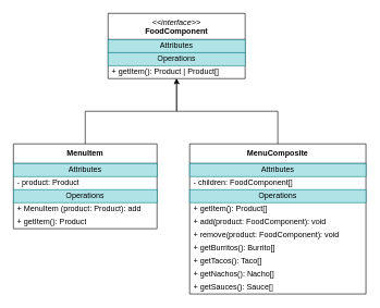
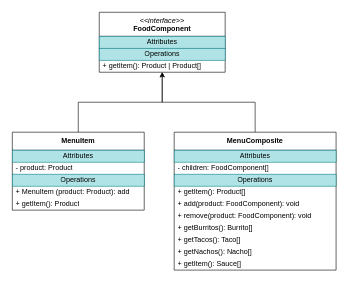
  <mxCell id="0" />
  <mxCell id="1" parent="0" />
  <mxCell id="2" value="&lt;div&gt;&lt;i&gt;&amp;lt;&amp;lt;interface&amp;gt;&amp;gt;&lt;/i&gt;&lt;br&gt;&lt;/div&gt;&lt;div&gt;&lt;b&gt;FoodComponent&lt;/b&gt;&lt;/div&gt;" style="swimlane;fontStyle=0;align=center;verticalAlign=top;childLayout=stackLayout;horizontal=1;startSize=40;horizontalStack=0;resizeParent=1;resizeParentMax=0;resizeLast=0;collapsible=0;marginBottom=0;html=1;whiteSpace=wrap;" parent="1" vertex="1"><mxGeometry x="165" y="20" width="210" height="100" as="geometry" /></mxCell>
  <mxCell id="3" value="Attributes" style="text;html=1;strokeColor=#0e8088;fillColor=#b0e3e6;align=center;verticalAlign=middle;spacingLeft=4;spacingRight=4;overflow=hidden;rotatable=0;points=[[0,0.5],[1,0.5]];portConstraint=eastwest;whiteSpace=wrap;" parent="2" vertex="1"><mxGeometry y="40" width="210" height="20" as="geometry" /></mxCell>
  <mxCell id="4" value="Operations" style="text;html=1;strokeColor=#0e8088;fillColor=#b0e3e6;align=center;verticalAlign=middle;spacingLeft=4;spacingRight=4;overflow=hidden;rotatable=0;points=[[0,0.5],[1,0.5]];portConstraint=eastwest;whiteSpace=wrap;" parent="2" vertex="1"><mxGeometry y="60" width="210" height="20" as="geometry" /></mxCell>
  <mxCell id="5" value="+ getItem(): Product | Product[]" style="text;html=1;strokeColor=none;fillColor=none;align=left;verticalAlign=middle;spacingLeft=4;spacingRight=4;overflow=hidden;rotatable=0;points=[[0,0.5],[1,0.5]];portConstraint=eastwest;whiteSpace=wrap;" parent="2" vertex="1"><mxGeometry y="80" width="210" height="20" as="geometry" /></mxCell>
  <mxCell id="6" style="edgeStyle=orthogonalEdgeStyle;rounded=0;orthogonalLoop=1;jettySize=auto;html=1;endArrow=open;" parent="1" source="7" target="2" edge="1"><mxGeometry relative="1" as="geometry" /></mxCell>
  <mxCell id="7" value="&lt;b&gt;MenuItem&lt;/b&gt;" style="swimlane;fontStyle=0;align=center;verticalAlign=top;childLayout=stackLayout;horizontal=1;startSize=30;horizontalStack=0;resizeParent=1;resizeParentMax=0;resizeLast=0;collapsible=0;marginBottom=0;html=1;whiteSpace=wrap;" parent="1" vertex="1"><mxGeometry x="20" y="220" width="220" height="130" as="geometry" /></mxCell>
  <mxCell id="8" value="Attributes" style="text;html=1;strokeColor=#0e8088;fillColor=#b0e3e6;align=center;verticalAlign=middle;spacingLeft=4;spacingRight=4;overflow=hidden;rotatable=0;points=[[0,0.5],[1,0.5]];portConstraint=eastwest;whiteSpace=wrap;" parent="7" vertex="1"><mxGeometry y="30" width="220" height="20" as="geometry" /></mxCell>
  <mxCell id="9" value="- product: Product" style="text;html=1;strokeColor=none;fillColor=none;align=left;verticalAlign=middle;spacingLeft=4;spacingRight=4;overflow=hidden;rotatable=0;points=[[0,0.5],[1,0.5]];portConstraint=eastwest;whiteSpace=wrap;" parent="7" vertex="1"><mxGeometry y="50" width="220" height="20" as="geometry" /></mxCell>
  <mxCell id="10" value="Operations" style="text;html=1;strokeColor=#0e8088;fillColor=#b0e3e6;align=center;verticalAlign=middle;spacingLeft=4;spacingRight=4;overflow=hidden;rotatable=0;points=[[0,0.5],[1,0.5]];portConstraint=eastwest;whiteSpace=wrap;" parent="7" vertex="1"><mxGeometry y="70" width="220" height="20" as="geometry" /></mxCell>
  <mxCell id="11" value="+ MenuItem (product: Product): add" style="text;html=1;strokeColor=none;fillColor=none;align=left;verticalAlign=middle;spacingLeft=4;spacingRight=4;overflow=hidden;rotatable=0;points=[[0,0.5],[1,0.5]];portConstraint=eastwest;whiteSpace=wrap;" parent="7" vertex="1"><mxGeometry y="90" width="220" height="20" as="geometry" /></mxCell>
  <mxCell id="12" value="&lt;div&gt;+ getItem(): Product&lt;/div&gt;" style="text;html=1;strokeColor=none;fillColor=none;align=left;verticalAlign=middle;spacingLeft=4;spacingRight=4;overflow=hidden;rotatable=0;points=[[0,0.5],[1,0.5]];portConstraint=eastwest;whiteSpace=wrap;" parent="7" vertex="1"><mxGeometry y="110" width="220" height="20" as="geometry" /></mxCell>
  <mxCell id="13" style="edgeStyle=orthogonalEdgeStyle;rounded=0;orthogonalLoop=1;jettySize=auto;html=1;" parent="1" source="14" target="2" edge="1"><mxGeometry relative="1" as="geometry" /></mxCell>
  <mxCell id="14" value="&lt;b&gt;MenuComposite&lt;/b&gt;" style="swimlane;fontStyle=0;align=center;verticalAlign=top;childLayout=stackLayout;horizontal=1;startSize=30;horizontalStack=0;resizeParent=1;resizeParentMax=0;resizeLast=0;collapsible=0;marginBottom=0;html=1;whiteSpace=wrap;" parent="1" vertex="1"><mxGeometry x="290" y="220" width="270" height="230" as="geometry" /></mxCell>
  <mxCell id="15" value="Attributes" style="text;html=1;strokeColor=#0e8088;fillColor=#b0e3e6;align=center;verticalAlign=middle;spacingLeft=4;spacingRight=4;overflow=hidden;rotatable=0;points=[[0,0.5],[1,0.5]];portConstraint=eastwest;whiteSpace=wrap;" parent="14" vertex="1"><mxGeometry y="30" width="270" height="20" as="geometry" /></mxCell>
  <mxCell id="16" value="- children: FoodComponent[]" style="text;html=1;strokeColor=none;fillColor=none;align=left;verticalAlign=middle;spacingLeft=4;spacingRight=4;overflow=hidden;rotatable=0;points=[[0,0.5],[1,0.5]];portConstraint=eastwest;whiteSpace=wrap;" parent="14" vertex="1"><mxGeometry y="50" width="270" height="20" as="geometry" /></mxCell>
  <mxCell id="17" value="Operations" style="text;html=1;strokeColor=#0e8088;fillColor=#b0e3e6;align=center;verticalAlign=middle;spacingLeft=4;spacingRight=4;overflow=hidden;rotatable=0;points=[[0,0.5],[1,0.5]];portConstraint=eastwest;whiteSpace=wrap;" parent="14" vertex="1"><mxGeometry y="70" width="270" height="20" as="geometry" /></mxCell>
  <mxCell id="18" value="&lt;div&gt;+ getItem(): Product[]&lt;br&gt;&lt;/div&gt;" style="text;html=1;strokeColor=none;fillColor=none;align=left;verticalAlign=middle;spacingLeft=4;spacingRight=4;overflow=hidden;rotatable=0;points=[[0,0.5],[1,0.5]];portConstraint=eastwest;whiteSpace=wrap;" parent="14" vertex="1"><mxGeometry y="90" width="270" height="20" as="geometry" /></mxCell>
  <mxCell id="19" value="+ add(product: FoodComponent): void" style="text;html=1;strokeColor=none;fillColor=none;align=left;verticalAlign=middle;spacingLeft=4;spacingRight=4;overflow=hidden;rotatable=0;points=[[0,0.5],[1,0.5]];portConstraint=eastwest;whiteSpace=wrap;" parent="14" vertex="1"><mxGeometry y="110" width="270" height="20" as="geometry" /></mxCell>
  <mxCell id="20" value="+ remove(product: FoodComponent): void" style="text;html=1;strokeColor=none;fillColor=none;align=left;verticalAlign=middle;spacingLeft=4;spacingRight=4;overflow=hidden;rotatable=0;points=[[0,0.5],[1,0.5]];portConstraint=eastwest;whiteSpace=wrap;" parent="14" vertex="1"><mxGeometry y="130" width="270" height="20" as="geometry" /></mxCell>
  <mxCell id="21" value="+ getBurritos(): Burrito[]" style="text;html=1;strokeColor=none;fillColor=none;align=left;verticalAlign=middle;spacingLeft=4;spacingRight=4;overflow=hidden;rotatable=0;points=[[0,0.5],[1,0.5]];portConstraint=eastwest;whiteSpace=wrap;" vertex="1" parent="14"><mxGeometry y="150" width="270" height="20" as="geometry" /></mxCell>
  <mxCell id="22" value="+ getTacos(): Taco[]" style="text;html=1;strokeColor=none;fillColor=none;align=left;verticalAlign=middle;spacingLeft=4;spacingRight=4;overflow=hidden;rotatable=0;points=[[0,0.5],[1,0.5]];portConstraint=eastwest;whiteSpace=wrap;" vertex="1" parent="14"><mxGeometry y="170" width="270" height="20" as="geometry" /></mxCell>
  <mxCell id="23" value="+ getNachos(): Nacho[]" style="text;html=1;strokeColor=none;fillColor=none;align=left;verticalAlign=middle;spacingLeft=4;spacingRight=4;overflow=hidden;rotatable=0;points=[[0,0.5],[1,0.5]];portConstraint=eastwest;whiteSpace=wrap;" vertex="1" parent="14"><mxGeometry y="190" width="270" height="20" as="geometry" /></mxCell>
- <mxCell id="24" value="+ getSauces(): Sauce[]" style="text;html=1;strokeColor=none;fillColor=none;align=left;verticalAlign=middle;spacingLeft=4;spacingRight=4;overflow=hidden;rotatable=0;points=[[0,0.5],[1,0.5]];portConstraint=eastwest;whiteSpace=wrap;" vertex="1" parent="14"><mxGeometry y="210" width="270" height="20" as="geometry" /></mxCell>
+ <mxCell id="24" value="+ getItem(): Sauce[]" style="text;html=1;strokeColor=none;fillColor=none;align=left;verticalAlign=middle;spacingLeft=4;spacingRight=4;overflow=hidden;rotatable=0;points=[[0,0.5],[1,0.5]];portConstraint=eastwest;whiteSpace=wrap;" vertex="1" parent="14"><mxGeometry y="210" width="270" height="20" as="geometry" /></mxCell>
